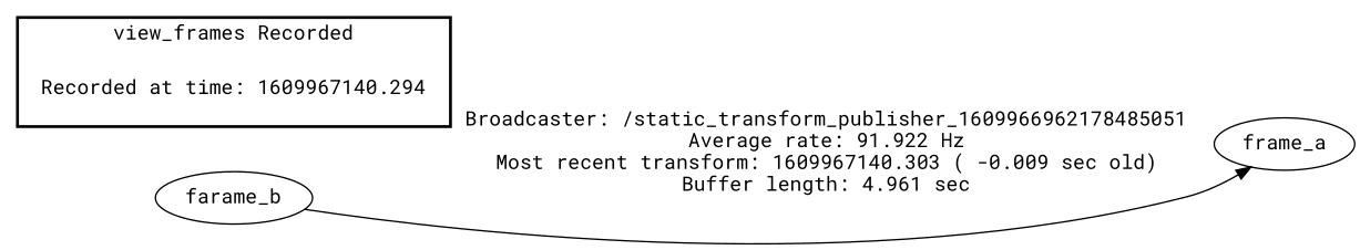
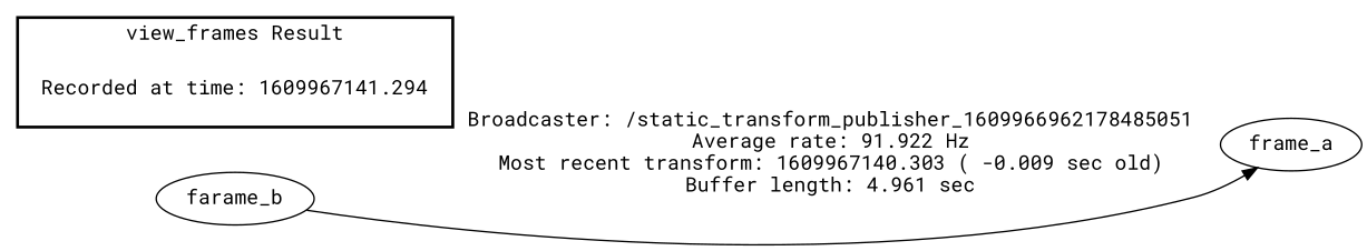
  digraph {
    fontname="Roboto Mono"
    rankdir=LR
    node [fontname="Roboto Mono"]
    edge [fontname="Roboto Mono"]
-   "Recorded at time: 1609967140.294" [shape=plaintext]
+   "Recorded at time: 1609967140.294" [shape=plaintext label="Recorded at time: 1609967141.294"]
    frame_a
    farame_b
    subgraph cluster_1 {
      color=black
-     label="view_frames Recorded"
+     label="view_frames Result"
      style=bold
      "Recorded at time: 1609967140.294"
    }
    "Recorded at time: 1609967140.294" -> frame_a [style=invis]
    farame_b -> frame_a [label="Broadcaster: /static_transform_publisher_1609966962178485051\nAverage rate: 91.922 Hz\nMost recent transform: 1609967140.303 ( -0.009 sec old)\nBuffer length: 4.961 sec\n"]
  }
